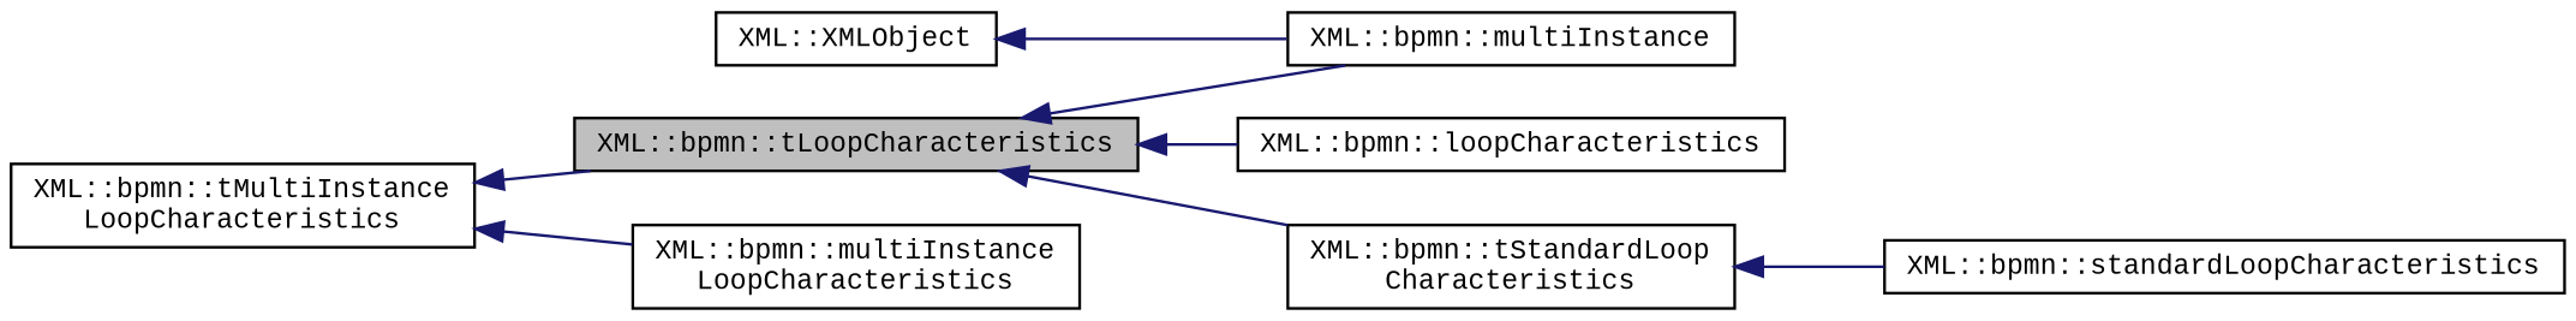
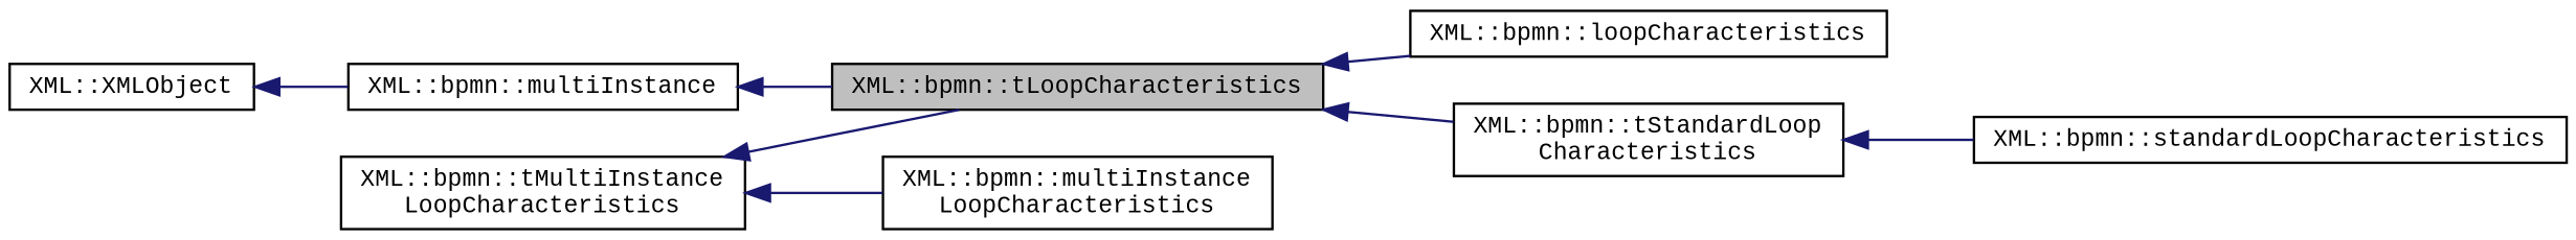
  digraph {
    fontname="Liberation Mono"
    rankdir=LR
    node [color=black fillcolor=white fontname="Liberation Mono" fontsize=10 shape=record style=filled]
    edge [color=midnightblue dir=back fontname="Liberation Mono" fontsize=10 labelfontname=Helvetica labelfontsize=10 style=solid]
    n1 [fillcolor=grey75 fontcolor=black height=0.2 label="XML::bpmn::tLoopCharacteristics" width=0.4]
    n2 [height=0.2 label="XML::bpmn::loopCharacteristics" width=0.4]
    n3 [height=0.2 label="XML::bpmn::tStandardLoop\lCharacteristics" width=0.4]
    n4 [height=0.2 label="XML::bpmn::tMultiInstance\lLoopCharacteristics" width=0.4]
    n5 [height=0.2 label="XML::bpmn::multiInstance\lLoopCharacteristics" width=0.4]
    n6 [height=0.2 label="XML::bpmn::standardLoopCharacteristics" width=0.4]
    n7 [height=0.2 label="XML::bpmn::multiInstance" width=0.4]
    n8 [height=0.2 label="XML::XMLObject" width=0.4]
    n1 -> n2
    n1 -> n3
    n3 -> n6
    n4 -> n1
    n4 -> n5
-   n1 -> n7
+   n7 -> n1
    n8 -> n7
  }
